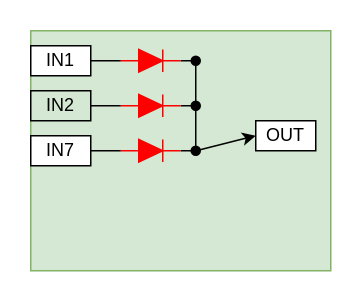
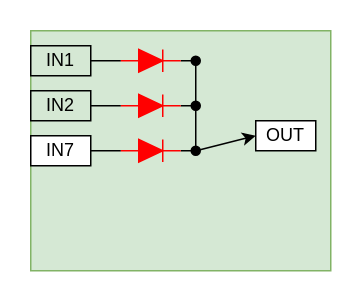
  <mxCell id="0" />
  <mxCell id="1" parent="0" />
  <mxCell id="2" value="" style="rounded=0;whiteSpace=wrap;html=1;fillColor=#d5e8d4;strokeColor=#82b366;container=0;" vertex="1" parent="1"><mxGeometry x="20" y="20" width="200" height="160" as="geometry" /></mxCell>
  <mxCell id="3" style="edgeStyle=orthogonalEdgeStyle;rounded=0;orthogonalLoop=1;jettySize=auto;html=1;startArrow=none;startFill=0;endArrow=none;endFill=0;" edge="1" parent="1"><mxGeometry relative="1" as="geometry"><mxPoint x="120" y="40.019" as="targetPoint" /><mxPoint x="130" y="40" as="sourcePoint" /></mxGeometry></mxCell>
- <mxCell id="4" value="IN1" style="rounded=0;whiteSpace=wrap;html=1;container=0;" vertex="1" parent="1"><mxGeometry x="20" y="30" width="40" height="20" as="geometry" /></mxCell>
+ <mxCell id="4" value="IN1" style="rounded=0;whiteSpace=wrap;html=1;container=0;fillColor=#d5e8d4;" vertex="1" parent="1"><mxGeometry x="20" y="30" width="40" height="20" as="geometry" /></mxCell>
  <mxCell id="5" value="OUT" style="rounded=0;whiteSpace=wrap;html=1;container=0;" vertex="1" parent="1"><mxGeometry x="170" y="80" width="40" height="20" as="geometry" /></mxCell>
  <mxCell id="6" value="" style="pointerEvents=1;fillColor=strokeColor;verticalLabelPosition=bottom;shadow=0;dashed=0;align=center;html=1;verticalAlign=top;shape=mxgraph.electrical.diodes.diode;strokeColor=#FF0000;container=0;" vertex="1" parent="1"><mxGeometry x="80" y="32.5" width="40" height="15" as="geometry" /></mxCell>
  <mxCell id="7" style="edgeStyle=orthogonalEdgeStyle;rounded=0;orthogonalLoop=1;jettySize=auto;html=1;exitX=1;exitY=0.5;exitDx=0;exitDy=0;entryX=0;entryY=0.5;entryDx=0;entryDy=0;entryPerimeter=0;endArrow=none;endFill=0;" edge="1" parent="1" source="4" target="6"><mxGeometry relative="1" as="geometry" /></mxCell>
  <mxCell id="8" value="IN2" style="rounded=0;whiteSpace=wrap;html=1;container=0;fillColor=#d5e8d4;" vertex="1" parent="1"><mxGeometry x="20" y="60" width="40" height="20" as="geometry" /></mxCell>
  <mxCell id="9" style="edgeStyle=orthogonalEdgeStyle;rounded=0;orthogonalLoop=1;jettySize=auto;html=1;exitX=1;exitY=0.5;exitDx=0;exitDy=0;exitPerimeter=0;endArrow=oval;endFill=1;" edge="1" parent="1" source="10"><mxGeometry relative="1" as="geometry"><mxPoint x="130" y="40" as="targetPoint" /></mxGeometry></mxCell>
  <mxCell id="10" value="" style="pointerEvents=1;fillColor=strokeColor;verticalLabelPosition=bottom;shadow=0;dashed=0;align=center;html=1;verticalAlign=top;shape=mxgraph.electrical.diodes.diode;strokeColor=#FF0000;container=0;" vertex="1" parent="1"><mxGeometry x="80" y="62.5" width="40" height="15" as="geometry" /></mxCell>
  <mxCell id="11" style="edgeStyle=orthogonalEdgeStyle;rounded=0;orthogonalLoop=1;jettySize=auto;html=1;exitX=1;exitY=0.5;exitDx=0;exitDy=0;entryX=0;entryY=0.5;entryDx=0;entryDy=0;entryPerimeter=0;endArrow=none;endFill=0;" edge="1" parent="1" source="8" target="10"><mxGeometry relative="1" as="geometry" /></mxCell>
  <mxCell id="12" value="IN7" style="rounded=0;whiteSpace=wrap;html=1;container=0;" vertex="1" parent="1"><mxGeometry x="20" y="90" width="40" height="20" as="geometry" /></mxCell>
  <mxCell id="13" style="edgeStyle=orthogonalEdgeStyle;rounded=0;orthogonalLoop=1;jettySize=auto;html=1;exitX=1;exitY=0.5;exitDx=0;exitDy=0;exitPerimeter=0;endArrow=oval;endFill=1;" edge="1" parent="1" source="14"><mxGeometry relative="1" as="geometry"><mxPoint x="130" y="70" as="targetPoint" /></mxGeometry></mxCell>
  <mxCell id="14" value="" style="pointerEvents=1;fillColor=strokeColor;verticalLabelPosition=bottom;shadow=0;dashed=0;align=center;html=1;verticalAlign=top;shape=mxgraph.electrical.diodes.diode;strokeColor=#FF0000;container=0;" vertex="1" parent="1"><mxGeometry x="80" y="92.5" width="40" height="15" as="geometry" /></mxCell>
  <mxCell id="15" style="edgeStyle=orthogonalEdgeStyle;rounded=0;orthogonalLoop=1;jettySize=auto;html=1;exitX=1;exitY=0.5;exitDx=0;exitDy=0;entryX=0;entryY=0.5;entryDx=0;entryDy=0;entryPerimeter=0;endArrow=none;endFill=0;" edge="1" parent="1" source="12" target="14"><mxGeometry relative="1" as="geometry" /></mxCell>
  <mxCell id="16" value="" style="edgeStyle=none;orthogonalLoop=1;jettySize=auto;html=1;rounded=0;entryX=0;entryY=0.5;entryDx=0;entryDy=0;startArrow=oval;startFill=1;" edge="1" parent="1" target="5"><mxGeometry width="100" relative="1" as="geometry"><mxPoint x="130" y="100" as="sourcePoint" /><mxPoint x="200" y="100" as="targetPoint" /><Array as="points" /></mxGeometry></mxCell>
